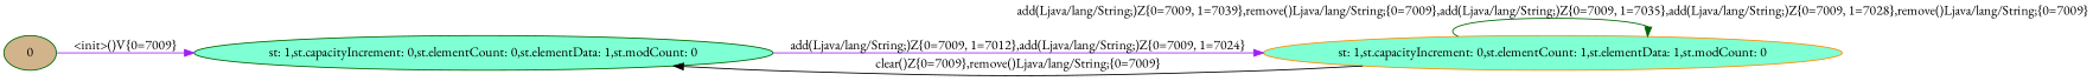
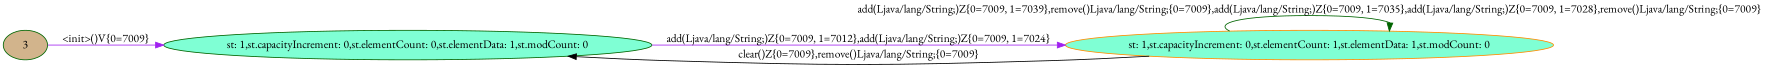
  digraph {
    rankdir=LR
    fontname="EB Garamond"
    node [style=filled fillcolor=aquamarine color=darkgreen fontname="EB Garamond"]
    edge [color=purple fontname="EB Garamond"]
    n1 [label="st: 1,st.capacityIncrement: 0,st.elementCount: 0,st.elementData: 1,st.modCount: 0"]
-   0 [fillcolor=tan]
+   0 [fillcolor=tan label=3]
    n3 [label="st: 1,st.capacityIncrement: 0,st.elementCount: 1,st.elementData: 1,st.modCount: 0" color=darkorange]
    n1 -> n3 [label="add(Ljava/lang/String;)Z{0=7009, 1=7012},add(Ljava/lang/String;)Z{0=7009, 1=7024}"]
    0 -> n1 [label="<init>()V{0=7009}"]
    n3 -> n1 [label="clear()Z{0=7009},remove()Ljava/lang/String;{0=7009}" color=black]
    n3 -> n3 [label="add(Ljava/lang/String;)Z{0=7009, 1=7039},remove()Ljava/lang/String;{0=7009},add(Ljava/lang/String;)Z{0=7009, 1=7035},add(Ljava/lang/String;)Z{0=7009, 1=7028},remove()Ljava/lang/String;{0=7009}" color=darkgreen]
  }
